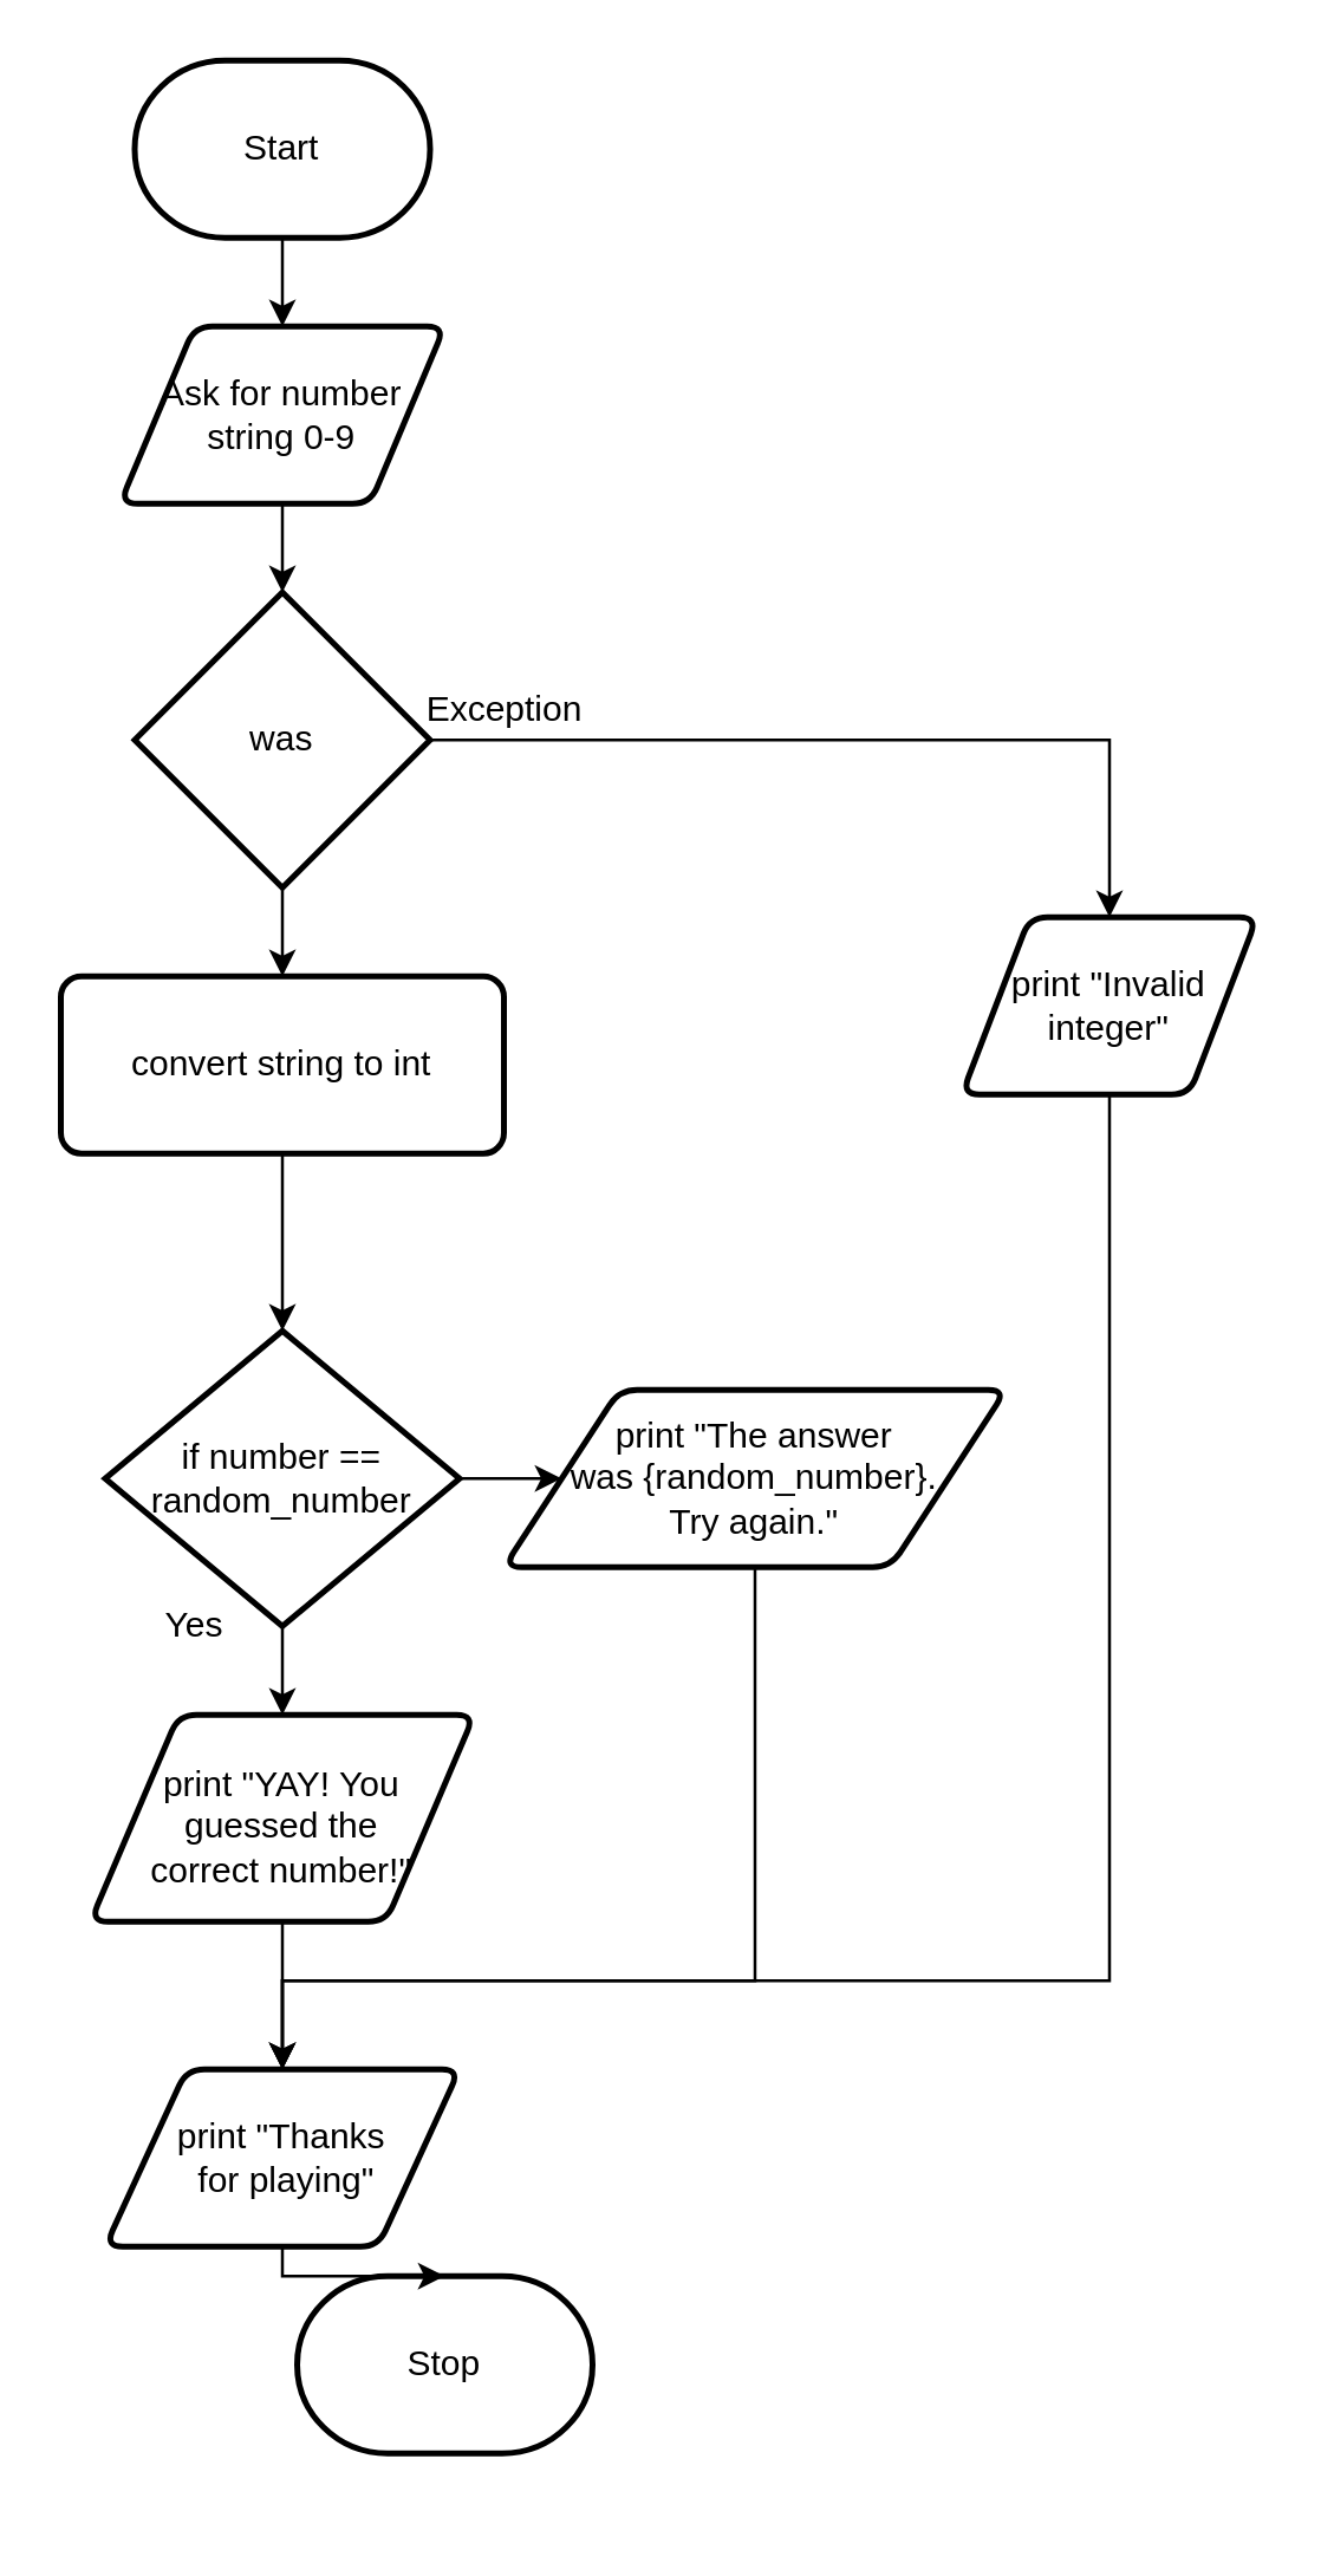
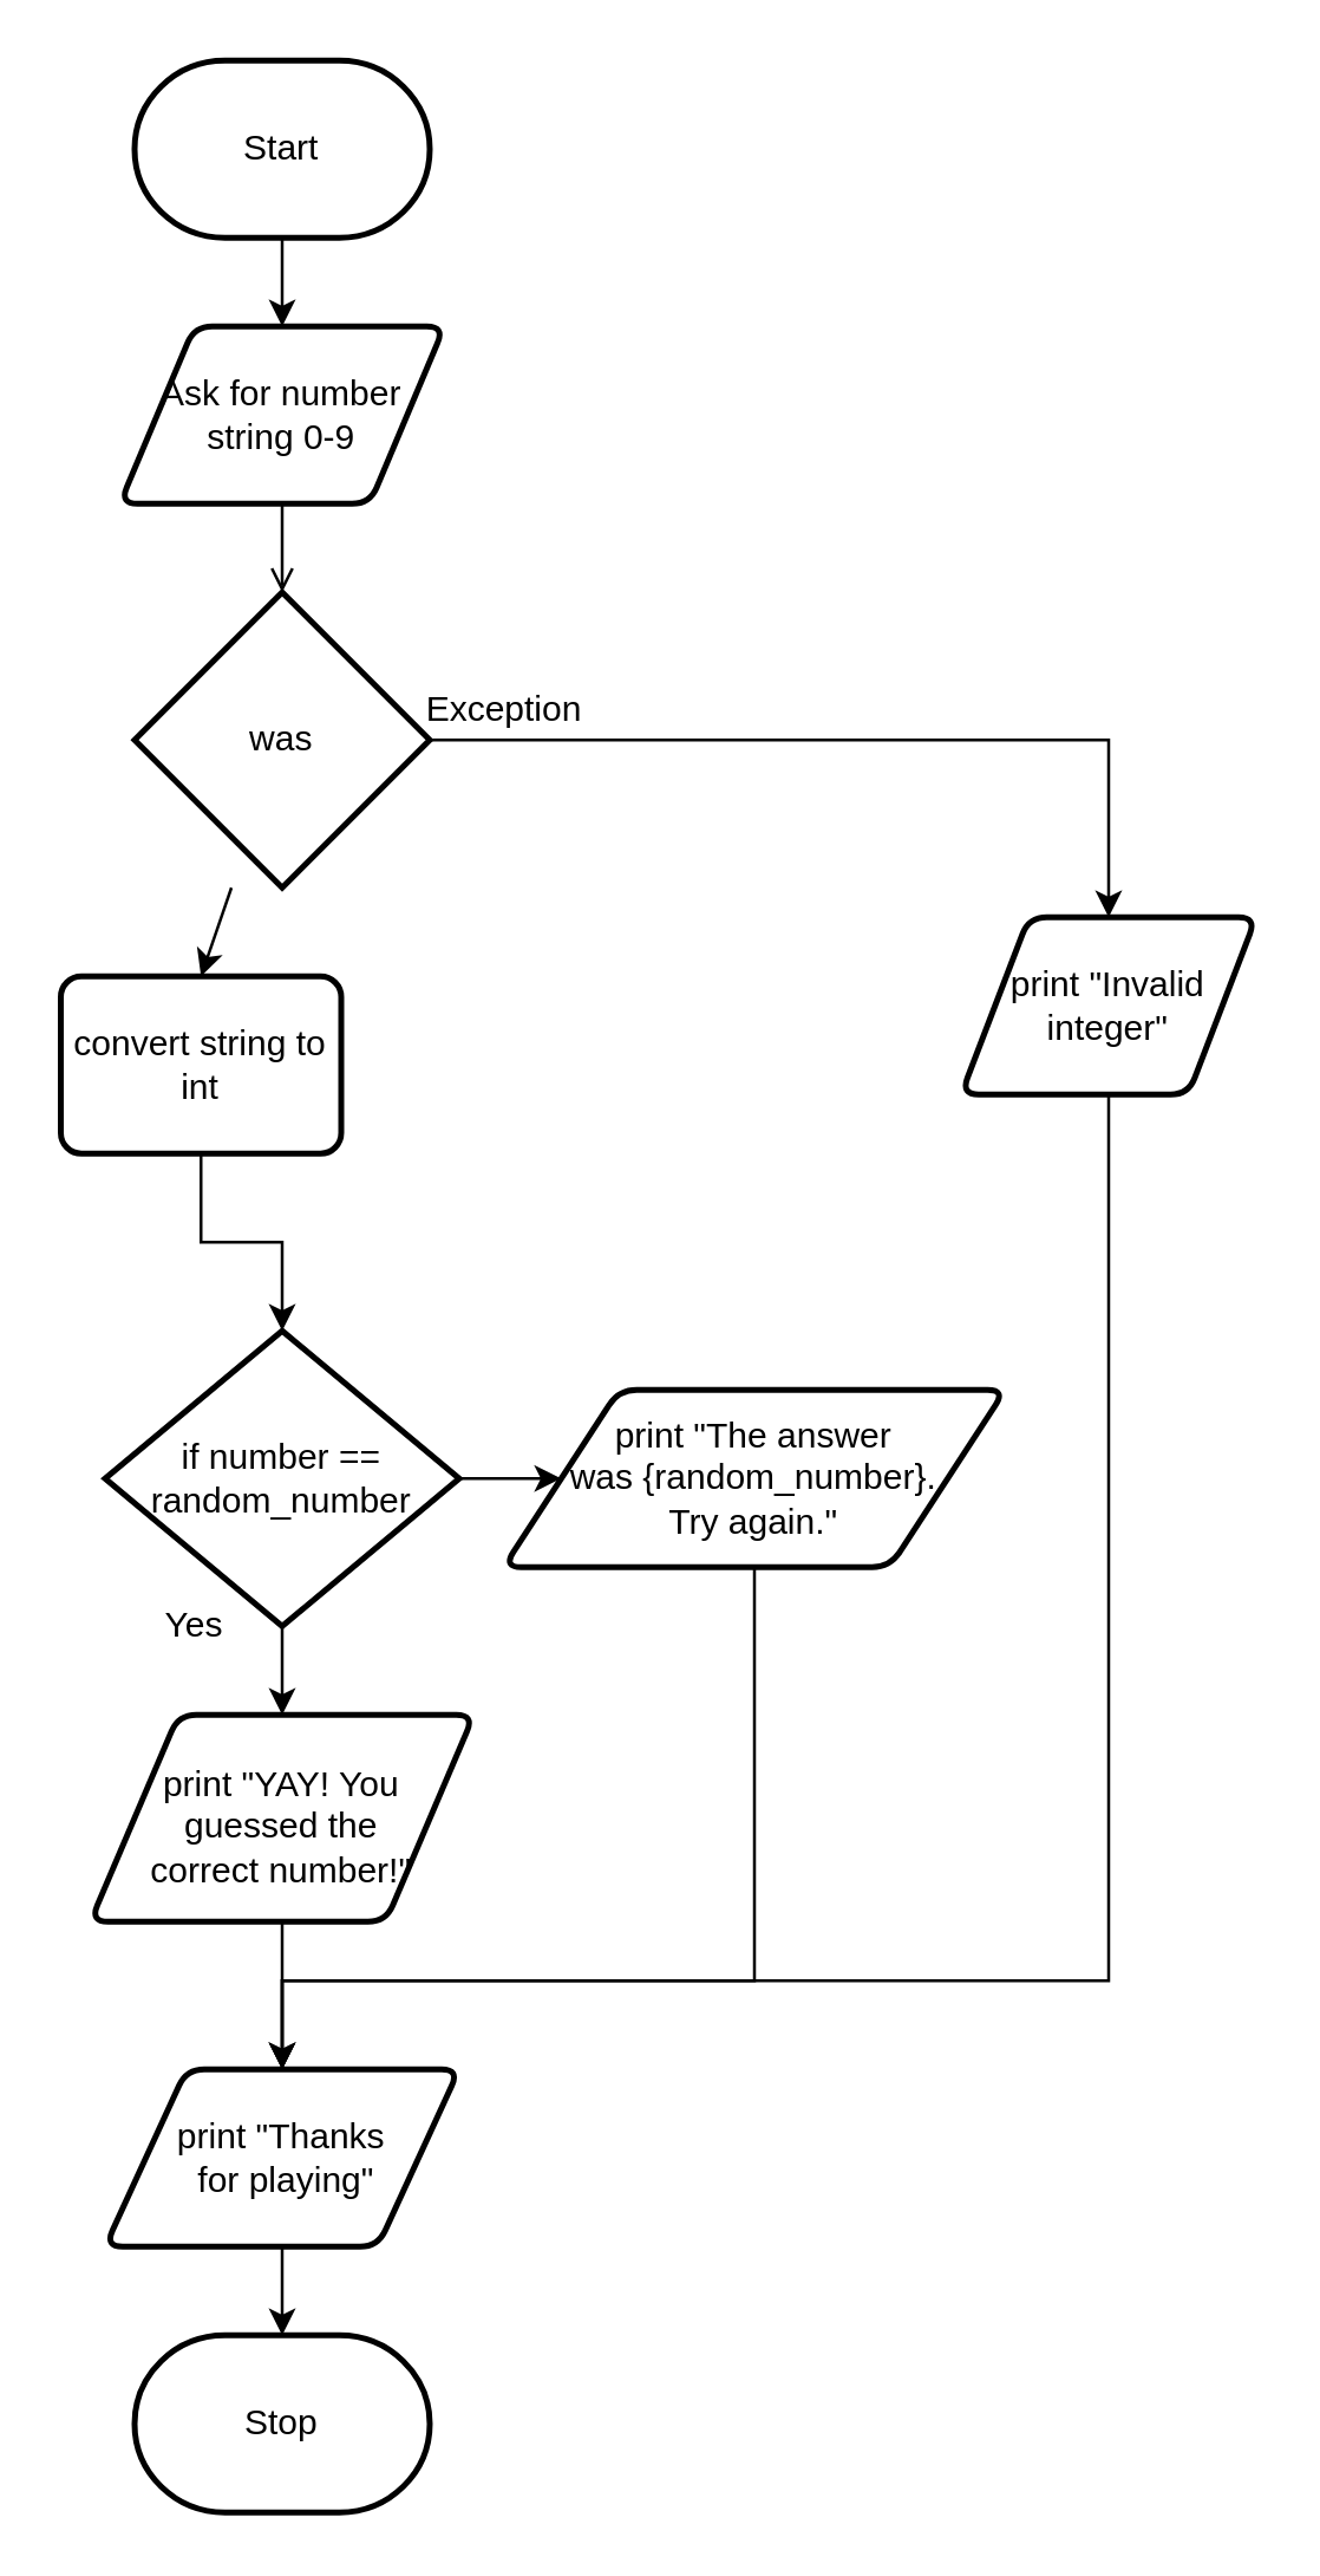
  <mxCell id="0" />
  <mxCell id="1" parent="0" />
  <mxCell id="2" style="edgeStyle=none;html=1;entryX=0.5;entryY=0;entryDx=0;entryDy=0;" parent="1" source="3" target="6" edge="1"><mxGeometry relative="1" as="geometry" /></mxCell>
  <mxCell id="3" value="Start" style="strokeWidth=2;html=1;shape=mxgraph.flowchart.terminator;whiteSpace=wrap;" parent="1" vertex="1"><mxGeometry x="45" y="20" width="100" height="60" as="geometry" /></mxCell>
- <mxCell id="4" value="Stop" style="strokeWidth=2;html=1;shape=mxgraph.flowchart.terminator;whiteSpace=wrap;" parent="1" vertex="1"><mxGeometry x="100" y="770" width="100" height="60" as="geometry" /></mxCell>
- <mxCell id="5" style="edgeStyle=none;html=1;entryX=0.5;entryY=0;entryDx=0;entryDy=0;entryPerimeter=0;" parent="1" source="6" target="17" edge="1"><mxGeometry relative="1" as="geometry" /></mxCell>
+ <mxCell id="4" value="Stop" style="strokeWidth=2;html=1;shape=mxgraph.flowchart.terminator;whiteSpace=wrap;" parent="1" vertex="1"><mxGeometry x="45" y="790" width="100" height="60" as="geometry" /></mxCell>
+ <mxCell id="5" style="edgeStyle=none;html=1;entryX=0.5;entryY=0;entryDx=0;entryDy=0;entryPerimeter=0;endArrow=open;" parent="1" source="6" target="17" edge="1"><mxGeometry relative="1" as="geometry" /></mxCell>
  <mxCell id="6" value="Ask for number string 0-9" style="shape=parallelogram;html=1;strokeWidth=2;perimeter=parallelogramPerimeter;whiteSpace=wrap;rounded=1;arcSize=12;size=0.23;" parent="1" vertex="1"><mxGeometry x="40" y="110" width="110" height="60" as="geometry" /></mxCell>
  <mxCell id="7" style="edgeStyle=none;html=1;" parent="1" source="9" target="11" edge="1"><mxGeometry relative="1" as="geometry" /></mxCell>
  <mxCell id="8" style="edgeStyle=none;html=1;entryX=0;entryY=0.5;entryDx=0;entryDy=0;" parent="1" source="9" target="13" edge="1"><mxGeometry relative="1" as="geometry" /></mxCell>
  <mxCell id="9" value="if number == random_number" style="strokeWidth=2;html=1;shape=mxgraph.flowchart.decision;whiteSpace=wrap;" parent="1" vertex="1"><mxGeometry x="35" y="450" width="120" height="100" as="geometry" /></mxCell>
  <mxCell id="10" style="edgeStyle=orthogonalEdgeStyle;rounded=0;html=1;entryX=0.5;entryY=0;entryDx=0;entryDy=0;" parent="1" source="11" target="25" edge="1"><mxGeometry relative="1" as="geometry"><mxPoint x="95" y="720" as="targetPoint" /></mxGeometry></mxCell>
  <mxCell id="11" value="print &quot;YAY! You guessed the &lt;br&gt;correct number!&quot;" style="shape=parallelogram;html=1;strokeWidth=2;perimeter=parallelogramPerimeter;whiteSpace=wrap;rounded=1;arcSize=12;size=0.23;spacingLeft=0;spacingBottom=-5;" parent="1" vertex="1"><mxGeometry x="30" y="580" width="130" height="70" as="geometry" /></mxCell>
  <mxCell id="12" style="edgeStyle=orthogonalEdgeStyle;rounded=0;html=1;" parent="1" source="13" target="25" edge="1"><mxGeometry relative="1" as="geometry"><mxPoint x="135" y="850" as="targetPoint" /><Array as="points"><mxPoint x="255" y="670" /><mxPoint x="95" y="670" /></Array></mxGeometry></mxCell>
  <mxCell id="13" value="print &quot;The answer &lt;br&gt;was {random_number}.&lt;br&gt;Try again.&quot;" style="shape=parallelogram;html=1;strokeWidth=2;perimeter=parallelogramPerimeter;whiteSpace=wrap;rounded=1;arcSize=12;size=0.23;" parent="1" vertex="1"><mxGeometry x="170" y="470" width="170" height="60" as="geometry" /></mxCell>
  <mxCell id="14" value="Yes" style="text;html=1;align=center;verticalAlign=middle;resizable=0;points=[];autosize=1;strokeColor=none;fillColor=none;" parent="1" vertex="1"><mxGeometry x="45" y="540" width="40" height="20" as="geometry" /></mxCell>
  <mxCell id="15" style="edgeStyle=none;html=1;entryX=0.5;entryY=0;entryDx=0;entryDy=0;" parent="1" source="17" target="19" edge="1"><mxGeometry relative="1" as="geometry" /></mxCell>
  <mxCell id="16" style="edgeStyle=none;html=1;rounded=0;entryX=0.5;entryY=0;entryDx=0;entryDy=0;" parent="1" source="17" target="23" edge="1"><mxGeometry relative="1" as="geometry"><mxPoint x="275" y="330" as="targetPoint" /><Array as="points"><mxPoint x="375" y="250" /></Array></mxGeometry></mxCell>
  <mxCell id="17" value="was" style="strokeWidth=2;html=1;shape=mxgraph.flowchart.decision;whiteSpace=wrap;" parent="1" vertex="1"><mxGeometry x="45" y="200" width="100" height="100" as="geometry" /></mxCell>
  <mxCell id="18" style="edgeStyle=orthogonalEdgeStyle;rounded=0;html=1;entryX=0.5;entryY=0;entryDx=0;entryDy=0;entryPerimeter=0;" parent="1" source="19" target="9" edge="1"><mxGeometry relative="1" as="geometry"><mxPoint x="85" y="500" as="targetPoint" /></mxGeometry></mxCell>
- <mxCell id="19" value="convert string to int" style="rounded=1;whiteSpace=wrap;html=1;absoluteArcSize=1;arcSize=14;strokeWidth=2;" parent="1" vertex="1"><mxGeometry x="20" y="330" width="150" height="60" as="geometry" /></mxCell>
+ <mxCell id="19" value="convert string to int" style="rounded=1;whiteSpace=wrap;html=1;absoluteArcSize=1;arcSize=14;strokeWidth=2;" parent="1" vertex="1"><mxGeometry x="20" y="330" width="95" height="60" as="geometry" /></mxCell>
  <mxCell id="20" value="Exception" style="text;html=1;align=center;verticalAlign=middle;resizable=0;points=[];autosize=1;strokeColor=none;fillColor=none;" parent="1" vertex="1"><mxGeometry x="135" y="230" width="70" height="20" as="geometry" /></mxCell>
  <mxCell id="21" style="edgeStyle=orthogonalEdgeStyle;html=1;rounded=0;strokeColor=none;" edge="1" parent="1" source="23" target="4"><mxGeometry relative="1" as="geometry"><mxPoint x="375" y="720" as="targetPoint" /><Array as="points"><mxPoint x="425" y="680" /><mxPoint x="95" y="680" /></Array></mxGeometry></mxCell>
  <mxCell id="22" style="edgeStyle=orthogonalEdgeStyle;rounded=0;html=1;entryX=0.5;entryY=0;entryDx=0;entryDy=0;" edge="1" parent="1" source="23" target="25"><mxGeometry relative="1" as="geometry"><Array as="points"><mxPoint x="375" y="670" /><mxPoint x="95" y="670" /></Array></mxGeometry></mxCell>
  <mxCell id="23" value="print &quot;Invalid integer&quot;" style="shape=parallelogram;html=1;strokeWidth=2;perimeter=parallelogramPerimeter;whiteSpace=wrap;rounded=1;arcSize=12;size=0.23;" parent="1" vertex="1"><mxGeometry x="325" y="310" width="100" height="60" as="geometry" /></mxCell>
  <mxCell id="24" style="edgeStyle=orthogonalEdgeStyle;rounded=0;html=1;" parent="1" source="25" target="4" edge="1"><mxGeometry relative="1" as="geometry" /></mxCell>
  <mxCell id="25" value="print &quot;Thanks&lt;br&gt;&amp;nbsp;for playing&quot;" style="shape=parallelogram;html=1;strokeWidth=2;perimeter=parallelogramPerimeter;whiteSpace=wrap;rounded=1;arcSize=12;size=0.23;" parent="1" vertex="1"><mxGeometry x="35" y="700" width="120" height="60" as="geometry" /></mxCell>
